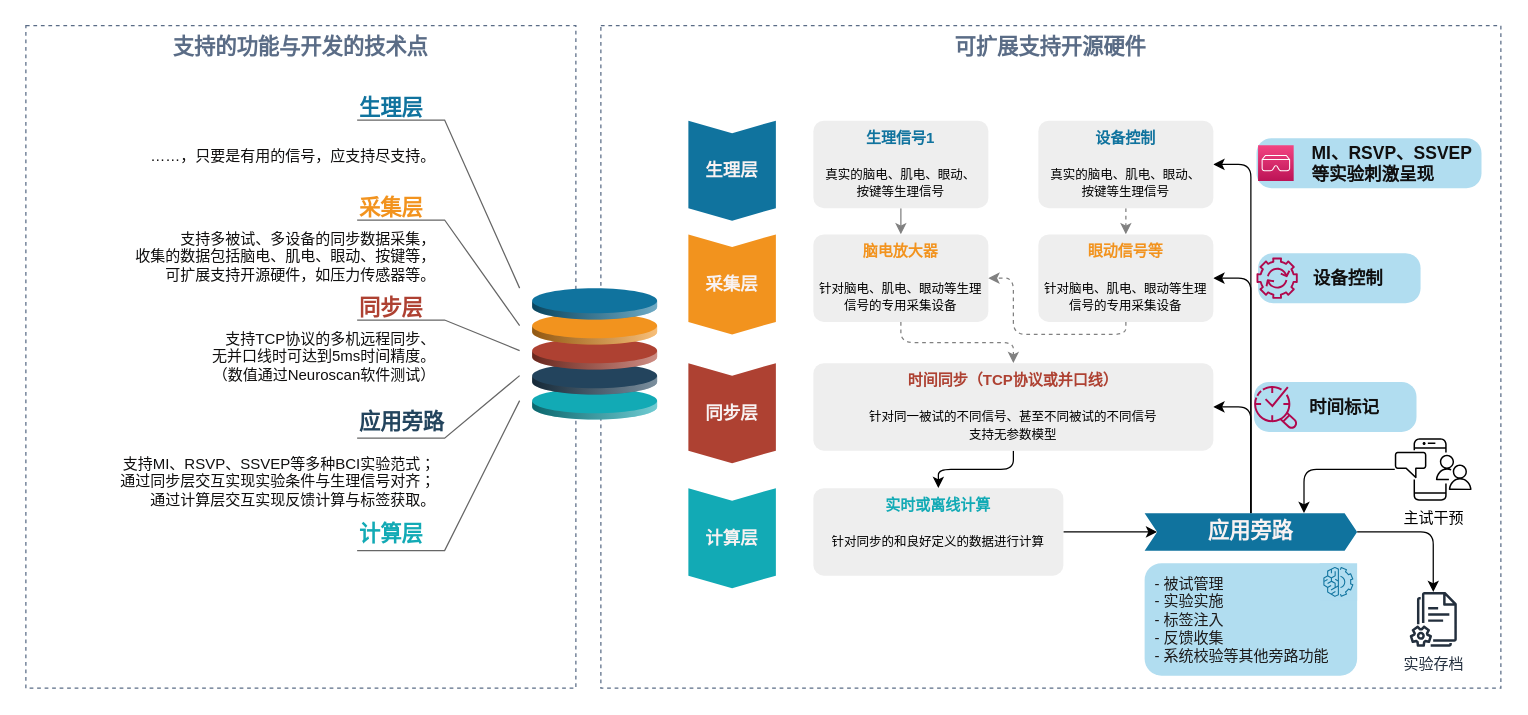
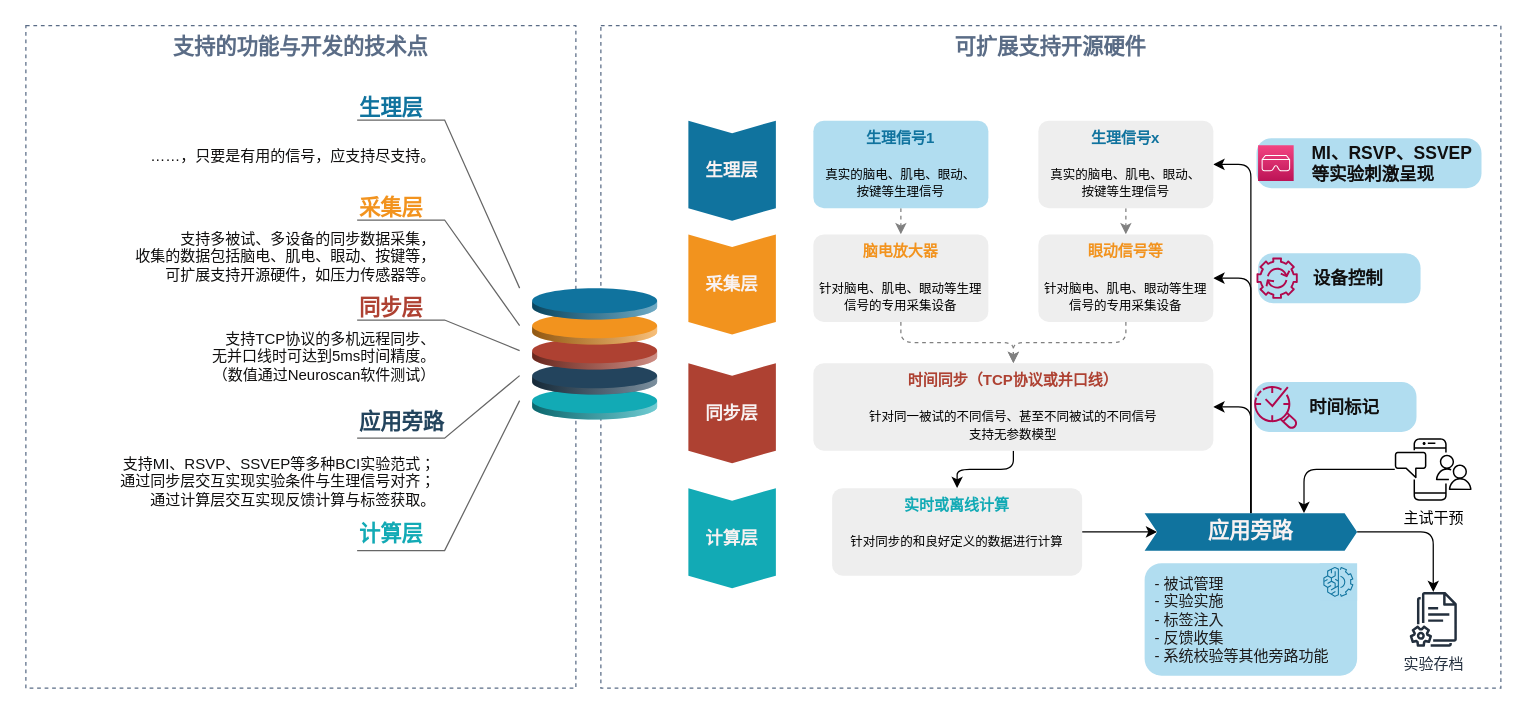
  <mxCell id="0" />
  <mxCell id="1" parent="0" />
  <mxCell id="2" value="可扩展支持开源硬件" style="fillColor=none;strokeColor=#5A6C86;dashed=1;verticalAlign=top;fontStyle=1;fontColor=#5A6C86;fontSize=17;" vertex="1" parent="1"><mxGeometry x="480" y="20" width="720" height="530" as="geometry" /></mxCell>
  <mxCell id="3" value="时间标记" style="shape=rect;rounded=1;whiteSpace=wrap;html=1;shadow=0;strokeColor=none;fillColor=#B1DDF0;arcSize=30;fontSize=14;spacingLeft=42;fontStyle=1;fontColor=#100f0f;align=left;" vertex="1" parent="1"><mxGeometry x="1002.5" y="305" width="130" height="40" as="geometry" /></mxCell>
  <mxCell id="4" value="设备控制" style="shape=rect;rounded=1;whiteSpace=wrap;html=1;shadow=0;strokeColor=none;fillColor=#B1DDF0;arcSize=30;fontSize=14;spacingLeft=42;fontStyle=1;fontColor=#100f0f;align=left;verticalAlign=middle;" vertex="1" parent="1"><mxGeometry x="1005.75" y="202" width="130" height="40" as="geometry" /></mxCell>
  <mxCell id="5" value="支持的功能与开发的技术点" style="fillColor=none;strokeColor=#5A6C86;dashed=1;verticalAlign=top;fontStyle=1;fontColor=#5A6C86;fontSize=17;" vertex="1" parent="1"><mxGeometry x="20" y="20" width="440" height="530" as="geometry" /></mxCell>
  <mxCell id="6" value="生理层" style="shape=step;perimeter=stepPerimeter;whiteSpace=wrap;html=1;fixedSize=1;size=10;direction=south;fillColor=#10739E;strokeColor=none;rounded=0;fontStyle=1;fontColor=#f8f2f2;fontSize=14;" vertex="1" parent="1"><mxGeometry x="550" y="96" width="70" height="80" as="geometry" /></mxCell>
  <mxCell id="7" value="采集层" style="shape=step;perimeter=stepPerimeter;whiteSpace=wrap;html=1;fixedSize=1;size=10;direction=south;fillColor=#F2931E;strokeColor=none;rounded=0;fontStyle=1;fontColor=#f8f2f2;fontSize=14;" vertex="1" parent="1"><mxGeometry x="550" y="187" width="70" height="80" as="geometry" /></mxCell>
  <mxCell id="8" value="同步层" style="shape=step;perimeter=stepPerimeter;whiteSpace=wrap;html=1;fixedSize=1;size=10;direction=south;fillColor=#AE4132;strokeColor=none;rounded=0;fontStyle=1;fontColor=#f8f2f2;fontSize=14;" vertex="1" parent="1"><mxGeometry x="550" y="290" width="70" height="80" as="geometry" /></mxCell>
  <mxCell id="9" value="计算层" style="shape=step;perimeter=stepPerimeter;whiteSpace=wrap;html=1;fixedSize=1;size=10;direction=south;fillColor=#12AAB5;strokeColor=none;rounded=0;fontStyle=1;fontColor=#f8f2f2;fontSize=14;" vertex="1" parent="1"><mxGeometry x="550" y="390" width="70" height="80" as="geometry" /></mxCell>
- <mxCell id="10" style="edgeStyle=orthogonalEdgeStyle;html=1;exitX=0.5;exitY=1;exitDx=0;exitDy=0;entryX=0.5;entryY=0;entryDx=0;entryDy=0;fontSize=14;fontColor=#1d1b1b;dashed=0;strokeColor=#808080;" edge="1" parent="1" source="11" target="13"><mxGeometry relative="1" as="geometry" /></mxCell>
- <mxCell id="11" value="&lt;font style=&quot;&quot;&gt;&lt;font color=&quot;#10739e&quot;&gt;&lt;b&gt;生理信号1&lt;/b&gt;&lt;/font&gt;&lt;br&gt;&lt;br&gt;&lt;font style=&quot;font-size: 10px;&quot; size=&quot;1&quot;&gt;真实的脑电、肌电、眼动、&lt;br&gt;按键等生理信号&lt;/font&gt;&lt;/font&gt;" style="rounded=1;strokeColor=none;fillColor=#EEEEEE;align=center;arcSize=12;verticalAlign=top;whiteSpace=wrap;html=1;fontSize=12;" vertex="1" parent="1"><mxGeometry x="650" y="96" width="140" height="70" as="geometry" /></mxCell>
+ <mxCell id="10" style="edgeStyle=orthogonalEdgeStyle;html=1;exitX=0.5;exitY=1;exitDx=0;exitDy=0;entryX=0.5;entryY=0;entryDx=0;entryDy=0;fontSize=14;fontColor=#1d1b1b;dashed=1;strokeColor=#808080;" edge="1" parent="1" source="11" target="13"><mxGeometry relative="1" as="geometry" /></mxCell>
+ <mxCell id="11" value="&lt;font style=&quot;&quot;&gt;&lt;font color=&quot;#10739e&quot;&gt;&lt;b&gt;生理信号1&lt;/b&gt;&lt;/font&gt;&lt;br&gt;&lt;br&gt;&lt;font style=&quot;font-size: 10px;&quot; size=&quot;1&quot;&gt;真实的脑电、肌电、眼动、&lt;br&gt;按键等生理信号&lt;/font&gt;&lt;/font&gt;" style="rounded=1;strokeColor=none;fillColor=#b1ddf0;align=center;arcSize=12;verticalAlign=top;whiteSpace=wrap;html=1;fontSize=12;" vertex="1" parent="1"><mxGeometry x="650" y="96" width="140" height="70" as="geometry" /></mxCell>
  <mxCell id="12" style="edgeStyle=orthogonalEdgeStyle;html=1;exitX=0.5;exitY=1;exitDx=0;exitDy=0;entryX=0.5;entryY=0;entryDx=0;entryDy=0;fontSize=14;fontColor=#1d1b1b;dashed=1;strokeColor=#808080;" edge="1" parent="1" source="13" target="15"><mxGeometry relative="1" as="geometry" /></mxCell>
  <mxCell id="13" value="&lt;font style=&quot;font-size: 10px&quot;&gt;&lt;font style=&quot;font-size: 12px&quot; color=&quot;#F2931E&quot;&gt;&lt;b&gt;脑电放大器&lt;/b&gt;&lt;/font&gt;&lt;br&gt;&lt;br&gt;&lt;font size=&quot;1&quot;&gt;针对脑电、肌电、眼动等生理信号的专用采集设备&lt;/font&gt;&lt;/font&gt;" style="rounded=1;strokeColor=none;fillColor=#EEEEEE;align=center;arcSize=12;verticalAlign=top;whiteSpace=wrap;html=1;fontSize=12;" vertex="1" parent="1"><mxGeometry x="650" y="187" width="140" height="70" as="geometry" /></mxCell>
  <mxCell id="14" style="edgeStyle=orthogonalEdgeStyle;html=1;exitX=0.5;exitY=1;exitDx=0;exitDy=0;entryX=0.5;entryY=0;entryDx=0;entryDy=0;fontSize=14;fontColor=#1d1b1b;" edge="1" parent="1" source="15" target="17"><mxGeometry relative="1" as="geometry" /></mxCell>
  <mxCell id="15" value="&lt;font style=&quot;&quot;&gt;&lt;font style=&quot;font-size: 12px;&quot; color=&quot;#AE4132&quot;&gt;&lt;b&gt;时间同步（TCP协议或并口线）&lt;/b&gt;&lt;/font&gt;&lt;br&gt;&lt;br&gt;&lt;font size=&quot;1&quot;&gt;针对同一被试的不同信号、甚至不同被试的不同信号&lt;br&gt;支持无参数模型&lt;/font&gt;&lt;br&gt;&lt;/font&gt;" style="rounded=1;strokeColor=none;fillColor=#EEEEEE;align=center;arcSize=12;verticalAlign=top;whiteSpace=wrap;html=1;fontSize=12;" vertex="1" parent="1"><mxGeometry x="650" y="290" width="320" height="70" as="geometry" /></mxCell>
  <mxCell id="16" style="edgeStyle=none;html=1;entryX=0;entryY=0.5;entryDx=0;entryDy=0;fontSize=14;fontColor=#f8f2f2;" edge="1" parent="1" source="17" target="22"><mxGeometry relative="1" as="geometry" /></mxCell>
- <mxCell id="17" value="&lt;font style=&quot;font-size: 10px&quot;&gt;&lt;font style=&quot;font-size: 12px&quot; color=&quot;#12AAB5&quot;&gt;&lt;b&gt;实时或离线计算&lt;/b&gt;&lt;/font&gt;&lt;br&gt;&lt;br&gt;&lt;font size=&quot;1&quot;&gt;针对同步的和良好定义的数据进行计算&lt;/font&gt;&lt;/font&gt;" style="rounded=1;strokeColor=none;fillColor=#EEEEEE;align=center;arcSize=12;verticalAlign=top;whiteSpace=wrap;html=1;fontSize=12;" vertex="1" parent="1"><mxGeometry x="650" y="390" width="200" height="70" as="geometry" /></mxCell>
+ <mxCell id="17" value="&lt;font style=&quot;font-size: 10px&quot;&gt;&lt;font style=&quot;font-size: 12px&quot; color=&quot;#12AAB5&quot;&gt;&lt;b&gt;实时或离线计算&lt;/b&gt;&lt;/font&gt;&lt;br&gt;&lt;br&gt;&lt;font size=&quot;1&quot;&gt;针对同步的和良好定义的数据进行计算&lt;/font&gt;&lt;/font&gt;" style="rounded=1;strokeColor=none;fillColor=#EEEEEE;align=center;arcSize=12;verticalAlign=top;whiteSpace=wrap;html=1;fontSize=12;" vertex="1" parent="1"><mxGeometry x="665" y="390" width="200" height="70" as="geometry" /></mxCell>
  <mxCell id="18" style="edgeStyle=orthogonalEdgeStyle;html=1;exitX=0.5;exitY=0;exitDx=0;exitDy=0;entryX=1;entryY=0.5;entryDx=0;entryDy=0;fontSize=14;fontColor=#f8f2f2;" edge="1" parent="1" source="22" target="25"><mxGeometry relative="1" as="geometry" /></mxCell>
  <mxCell id="19" style="edgeStyle=orthogonalEdgeStyle;html=1;exitX=0.5;exitY=0;exitDx=0;exitDy=0;entryX=1;entryY=0.5;entryDx=0;entryDy=0;strokeColor=#000000;fontSize=17;fontColor=#23445d;" edge="1" parent="1" source="22" target="15"><mxGeometry relative="1" as="geometry" /></mxCell>
  <mxCell id="20" style="edgeStyle=orthogonalEdgeStyle;html=1;strokeColor=#000000;fontSize=17;fontColor=#23445d;" edge="1" parent="1" source="22" target="45"><mxGeometry relative="1" as="geometry" /></mxCell>
  <mxCell id="21" style="edgeStyle=orthogonalEdgeStyle;html=1;exitX=0.5;exitY=0;exitDx=0;exitDy=0;entryX=1;entryY=0.5;entryDx=0;entryDy=0;strokeColor=#000000;fontSize=17;fontColor=#000000;" edge="1" parent="1" source="22" target="27"><mxGeometry relative="1" as="geometry" /></mxCell>
  <mxCell id="22" value="应用旁路" style="shape=step;perimeter=stepPerimeter;whiteSpace=wrap;html=1;fixedSize=1;size=10;fillColor=#10739E;strokeColor=none;fontSize=17;fontStyle=1;align=center;fontColor=#f8f2f2;" vertex="1" parent="1"><mxGeometry x="915" y="410" width="170" height="30" as="geometry" /></mxCell>
  <mxCell id="23" value="&amp;nbsp;- 被试管理&lt;br&gt;&amp;nbsp;- 实验实施&lt;br&gt;&amp;nbsp;- 标签注入&lt;br&gt;&amp;nbsp;- 反馈收集&lt;br&gt;&amp;nbsp;- 系统校验等其他旁路功能" style="shape=rect;fillColor=#B1DDF0;strokeColor=none;fontSize=12;html=1;whiteSpace=wrap;align=left;verticalAlign=top;spacing=5;fontColor=#1d1b1b;rounded=1;" vertex="1" parent="1"><mxGeometry x="915" y="450" width="170" height="90" as="geometry" /></mxCell>
  <mxCell id="24" style="edgeStyle=orthogonalEdgeStyle;html=1;exitX=0.5;exitY=1;exitDx=0;exitDy=0;entryX=0.5;entryY=0;entryDx=0;entryDy=0;fontSize=14;fontColor=#1d1b1b;dashed=1;strokeColor=#808080;" edge="1" parent="1" source="25" target="27"><mxGeometry relative="1" as="geometry" /></mxCell>
- <mxCell id="25" value="&lt;font style=&quot;&quot;&gt;&lt;font color=&quot;#10739e&quot;&gt;&lt;b&gt;设备控制&lt;/b&gt;&lt;/font&gt;&lt;br&gt;&lt;br&gt;&lt;font style=&quot;font-size: 10px;&quot; size=&quot;1&quot;&gt;真实的脑电、肌电、眼动&lt;/font&gt;&lt;span style=&quot;font-size: 10px;&quot;&gt;、&lt;br&gt;按键&lt;/span&gt;&lt;font style=&quot;font-size: 10px;&quot; size=&quot;1&quot;&gt;等生理信号&lt;/font&gt;&lt;/font&gt;" style="rounded=1;strokeColor=none;fillColor=#EEEEEE;align=center;arcSize=12;verticalAlign=top;whiteSpace=wrap;html=1;fontSize=12;" vertex="1" parent="1"><mxGeometry x="830" y="96" width="140" height="70" as="geometry" /></mxCell>
- <mxCell id="26" style="edgeStyle=orthogonalEdgeStyle;html=1;exitX=0.5;exitY=1;exitDx=0;exitDy=0;fontSize=14;fontColor=#1d1b1b;dashed=1;strokeColor=#808080;" edge="1" parent="1" source="27" target="13"><mxGeometry relative="1" as="geometry" /></mxCell>
+ <mxCell id="25" value="&lt;font style=&quot;&quot;&gt;&lt;font color=&quot;#10739e&quot;&gt;&lt;b&gt;生理信号x&lt;/b&gt;&lt;/font&gt;&lt;br&gt;&lt;br&gt;&lt;font style=&quot;font-size: 10px;&quot; size=&quot;1&quot;&gt;真实的脑电、肌电、眼动&lt;/font&gt;&lt;span style=&quot;font-size: 10px;&quot;&gt;、&lt;br&gt;按键&lt;/span&gt;&lt;font style=&quot;font-size: 10px;&quot; size=&quot;1&quot;&gt;等生理信号&lt;/font&gt;&lt;/font&gt;" style="rounded=1;strokeColor=none;fillColor=#EEEEEE;align=center;arcSize=12;verticalAlign=top;whiteSpace=wrap;html=1;fontSize=12;" vertex="1" parent="1"><mxGeometry x="830" y="96" width="140" height="70" as="geometry" /></mxCell>
+ <mxCell id="26" style="edgeStyle=orthogonalEdgeStyle;html=1;exitX=0.5;exitY=1;exitDx=0;exitDy=0;entryX=0.5;entryY=0;entryDx=0;entryDy=0;fontSize=14;fontColor=#1d1b1b;dashed=1;strokeColor=#808080;" edge="1" parent="1" source="27" target="15"><mxGeometry relative="1" as="geometry" /></mxCell>
  <mxCell id="27" value="&lt;font style=&quot;font-size: 10px&quot;&gt;&lt;font style=&quot;font-size: 12px&quot; color=&quot;#F2931E&quot;&gt;&lt;b&gt;眼动信号等&lt;/b&gt;&lt;/font&gt;&lt;br&gt;&lt;br&gt;&lt;font size=&quot;1&quot;&gt;针对脑电、肌电、眼动等生理信号的专用采集设备&lt;/font&gt;&lt;/font&gt;" style="rounded=1;strokeColor=none;fillColor=#EEEEEE;align=center;arcSize=12;verticalAlign=top;whiteSpace=wrap;html=1;fontSize=12;" vertex="1" parent="1"><mxGeometry x="830" y="187" width="140" height="70" as="geometry" /></mxCell>
  <mxCell id="28" value="" style="sketch=0;points=[[0,0,0],[0.25,0,0],[0.5,0,0],[0.75,0,0],[1,0,0],[0,1,0],[0.25,1,0],[0.5,1,0],[0.75,1,0],[1,1,0],[0,0.25,0],[0,0.5,0],[0,0.75,0],[1,0.25,0],[1,0.5,0],[1,0.75,0]];outlineConnect=0;gradientDirection=north;fillColor=#b1ddf0;strokeColor=#10739e;dashed=0;verticalLabelPosition=bottom;verticalAlign=top;align=center;html=1;fontSize=12;fontStyle=0;aspect=fixed;shape=mxgraph.aws4.resourceIcon;resIcon=mxgraph.aws4.machine_learning;" vertex="1" parent="1"><mxGeometry x="1055" y="450" width="30" height="30" as="geometry" /></mxCell>
  <mxCell id="29" value="MI、RSVP、SSVEP等实验刺激呈现" style="shape=rect;rounded=1;whiteSpace=wrap;html=1;shadow=0;strokeColor=none;fillColor=#B1DDF0;arcSize=30;fontSize=14;spacingLeft=42;fontStyle=1;fontColor=#100f0f;align=left;" vertex="1" parent="1"><mxGeometry x="1004.5" y="110" width="180" height="40" as="geometry" /></mxCell>
  <mxCell id="30" value="" style="sketch=0;points=[[0,0,0],[0.25,0,0],[0.5,0,0],[0.75,0,0],[1,0,0],[0,1,0],[0.25,1,0],[0.5,1,0],[0.75,1,0],[1,1,0],[0,0.25,0],[0,0.5,0],[0,0.75,0],[1,0.25,0],[1,0.5,0],[1,0.75,0]];outlineConnect=0;fontColor=#232F3E;gradientColor=#F34482;gradientDirection=north;fillColor=#BC1356;strokeColor=#ffffff;dashed=0;verticalLabelPosition=bottom;verticalAlign=top;align=center;html=1;fontSize=12;fontStyle=0;aspect=fixed;shape=mxgraph.aws4.resourceIcon;resIcon=mxgraph.aws4.ar_vr;" vertex="1" parent="1"><mxGeometry x="1005.75" y="115.75" width="28.5" height="28.5" as="geometry" /></mxCell>
  <mxCell id="31" value="" style="verticalLabelPosition=middle;verticalAlign=middle;html=1;shape=mxgraph.infographic.cylinder;fillColor=#12AAB5;strokeColor=none;shadow=0;align=left;labelPosition=right;spacingLeft=10;fontStyle=1;fontColor=#12AAB5;fontSize=14;" vertex="1" parent="1"><mxGeometry x="425" y="310" width="100" height="25" as="geometry" /></mxCell>
  <mxCell id="32" value="" style="verticalLabelPosition=middle;verticalAlign=middle;html=1;shape=mxgraph.infographic.cylinder;fillColor=#23445D;strokeColor=none;shadow=0;align=left;labelPosition=right;spacingLeft=10;fontStyle=1;fontColor=#23445D;fontSize=14;" vertex="1" parent="1"><mxGeometry x="425" y="290" width="100" height="25" as="geometry" /></mxCell>
  <mxCell id="33" value="" style="verticalLabelPosition=middle;verticalAlign=middle;html=1;shape=mxgraph.infographic.cylinder;fillColor=#AE4132;strokeColor=none;shadow=0;align=left;labelPosition=right;spacingLeft=10;fontStyle=1;fontColor=#AE4132;fontSize=14;" vertex="1" parent="1"><mxGeometry x="425" y="270" width="100" height="25" as="geometry" /></mxCell>
  <mxCell id="34" value="" style="verticalLabelPosition=middle;verticalAlign=middle;html=1;shape=mxgraph.infographic.cylinder;fillColor=#F2931E;strokeColor=none;shadow=0;align=left;labelPosition=right;spacingLeft=10;fontStyle=1;fontColor=#F2931E;fontSize=14;" vertex="1" parent="1"><mxGeometry x="425" y="250" width="100" height="25" as="geometry" /></mxCell>
  <mxCell id="35" value="" style="verticalLabelPosition=middle;verticalAlign=middle;html=1;shape=mxgraph.infographic.cylinder;fillColor=#10739E;strokeColor=none;shadow=0;align=left;labelPosition=right;spacingLeft=10;fontStyle=1;fontColor=#10739E;fontSize=14;" vertex="1" parent="1"><mxGeometry x="425" y="230" width="100" height="25" as="geometry" /></mxCell>
  <mxCell id="36" value="生理层" style="strokeWidth=1;shadow=0;dashed=0;align=center;html=1;shape=mxgraph.mockup.text.callout;linkText=;textSize=17;textColor=#666666;callDir=NW;callStyle=line;fontSize=17;fontColor=#10739E;align=left;verticalAlign=top;strokeColor=#666666;fillColor=#4D9900;flipV=0;fontStyle=1;" vertex="1" parent="1"><mxGeometry x="285" y="70" width="130" height="160" as="geometry" /></mxCell>
  <mxCell id="37" value="采集层" style="strokeWidth=1;shadow=0;dashed=0;align=center;html=1;shape=mxgraph.mockup.text.callout;linkText=;textSize=17;textColor=#666666;callDir=NW;callStyle=line;fontSize=17;fontColor=#F2931E;align=left;verticalAlign=top;strokeColor=#666666;fillColor=#4D9900;flipV=0;fontStyle=1;" vertex="1" parent="1"><mxGeometry x="285" y="150" width="130" height="110" as="geometry" /></mxCell>
  <mxCell id="38" value="同步层" style="strokeWidth=1;shadow=0;dashed=0;align=center;html=1;shape=mxgraph.mockup.text.callout;linkText=;textSize=17;textColor=#666666;callDir=NW;callStyle=line;fontSize=17;fontColor=#AE4132;align=left;verticalAlign=top;strokeColor=#666666;fillColor=#4D9900;flipV=0;fontStyle=1;" vertex="1" parent="1"><mxGeometry x="285" y="230" width="130" height="50" as="geometry" /></mxCell>
  <mxCell id="39" value="应用旁路" style="strokeWidth=1;shadow=0;dashed=0;align=center;html=1;shape=mxgraph.mockup.text.callout;linkText=;textSize=17;textColor=#666666;callDir=SW;callStyle=line;fontSize=17;fontColor=#23445D;align=left;verticalAlign=bottom;strokeColor=#666666;fillColor=#4D9900;flipV=0;fontStyle=1;" vertex="1" parent="1"><mxGeometry x="285" y="300" width="130" height="50" as="geometry" /></mxCell>
  <mxCell id="40" value="计算层" style="strokeWidth=1;shadow=0;dashed=0;align=center;html=1;shape=mxgraph.mockup.text.callout;linkText=;textSize=17;textColor=#666666;callDir=SW;callStyle=line;fontSize=17;fontColor=#12AAB5;align=left;verticalAlign=bottom;strokeColor=#666666;fillColor=#4D9900;flipV=0;fontStyle=1;" vertex="1" parent="1"><mxGeometry x="285" y="320" width="130" height="120" as="geometry" /></mxCell>
  <mxCell id="41" value="……，只要是有用的信号，应支持尽支持。" style="rounded=0;whiteSpace=wrap;shadow=0;strokeColor=none;strokeWidth=6;fillColor=none;fontSize=12;align=right;html=1;fontColor=#100f0f;" vertex="1" parent="1"><mxGeometry x="110" y="100" width="240" height="50" as="geometry" /></mxCell>
  <mxCell id="42" value="支持多被试、多设备的同步数据采集，&lt;br&gt;收集的数据包括脑电、肌电、眼动、按键等，&lt;br&gt;可扩展支持开源硬件，如压力传感器等。" style="rounded=0;whiteSpace=wrap;shadow=0;strokeColor=none;strokeWidth=6;fillColor=none;fontSize=12;align=right;html=1;fontColor=#100f0f;" vertex="1" parent="1"><mxGeometry x="80" y="180" width="270" height="50" as="geometry" /></mxCell>
  <mxCell id="43" value="支持TCP协议的多机远程同步、&lt;br&gt;无并口线时可达到5ms时间精度。&lt;br&gt;（数值通过Neuroscan软件测试）" style="rounded=0;whiteSpace=wrap;shadow=0;strokeColor=none;strokeWidth=6;fillColor=none;fontSize=12;align=right;html=1;fontColor=#100f0f;" vertex="1" parent="1"><mxGeometry x="110" y="260" width="240" height="50" as="geometry" /></mxCell>
  <mxCell id="44" value="支持MI、RSVP、SSVEP等多种BCI实验范式；&lt;br&gt;通过同步层交互实现实验条件与生理信号对齐；&lt;br&gt;通过计算层交互实现反馈计算与标签获取。" style="rounded=0;whiteSpace=wrap;shadow=0;strokeColor=none;strokeWidth=6;fillColor=none;fontSize=12;align=right;html=1;fontColor=#100f0f;" vertex="1" parent="1"><mxGeometry x="70" y="360" width="280" height="50" as="geometry" /></mxCell>
  <mxCell id="45" value="实验存档" style="sketch=0;outlineConnect=0;fontColor=#232F3E;gradientColor=none;fillColor=#232F3D;strokeColor=none;dashed=0;verticalLabelPosition=bottom;verticalAlign=top;align=center;html=1;fontSize=12;fontStyle=0;aspect=fixed;pointerEvents=1;shape=mxgraph.aws4.documents2;" vertex="1" parent="1"><mxGeometry x="1126.97" y="473" width="37.79" height="44" as="geometry" /></mxCell>
  <mxCell id="46" style="edgeStyle=orthogonalEdgeStyle;html=1;entryX=0.75;entryY=0;entryDx=0;entryDy=0;strokeColor=#000000;fontSize=17;fontColor=#000000;" edge="1" parent="1" source="47" target="22"><mxGeometry relative="1" as="geometry" /></mxCell>
  <mxCell id="47" value="主试干预" style="sketch=0;outlineConnect=0;gradientColor=none;fontColor=#000000;strokeColor=none;fillColor=#000000;dashed=0;verticalLabelPosition=bottom;verticalAlign=top;align=center;html=1;fontSize=12;fontStyle=0;aspect=fixed;shape=mxgraph.aws4.illustration_notification;pointerEvents=1" vertex="1" parent="1"><mxGeometry x="1115" y="350" width="61.73" height="50" as="geometry" /></mxCell>
  <mxCell id="48" value="" style="sketch=0;outlineConnect=0;fontColor=#232F3E;gradientColor=none;fillColor=#B0084D;strokeColor=none;dashed=0;verticalLabelPosition=bottom;verticalAlign=top;align=center;html=1;fontSize=12;fontStyle=0;aspect=fixed;pointerEvents=1;shape=mxgraph.aws4.systems_manager_opscenter;" vertex="1" parent="1"><mxGeometry x="1002.5" y="307.5" width="35" height="35" as="geometry" /></mxCell>
  <mxCell id="49" value="" style="sketch=0;outlineConnect=0;fontColor=#232F3E;gradientColor=none;fillColor=#B0084D;strokeColor=none;dashed=0;verticalLabelPosition=bottom;verticalAlign=middle;align=center;html=1;fontSize=12;fontStyle=0;aspect=fixed;pointerEvents=1;shape=mxgraph.aws4.automation;" vertex="1" parent="1"><mxGeometry x="1004.5" y="205.5" width="33" height="33" as="geometry" /></mxCell>
